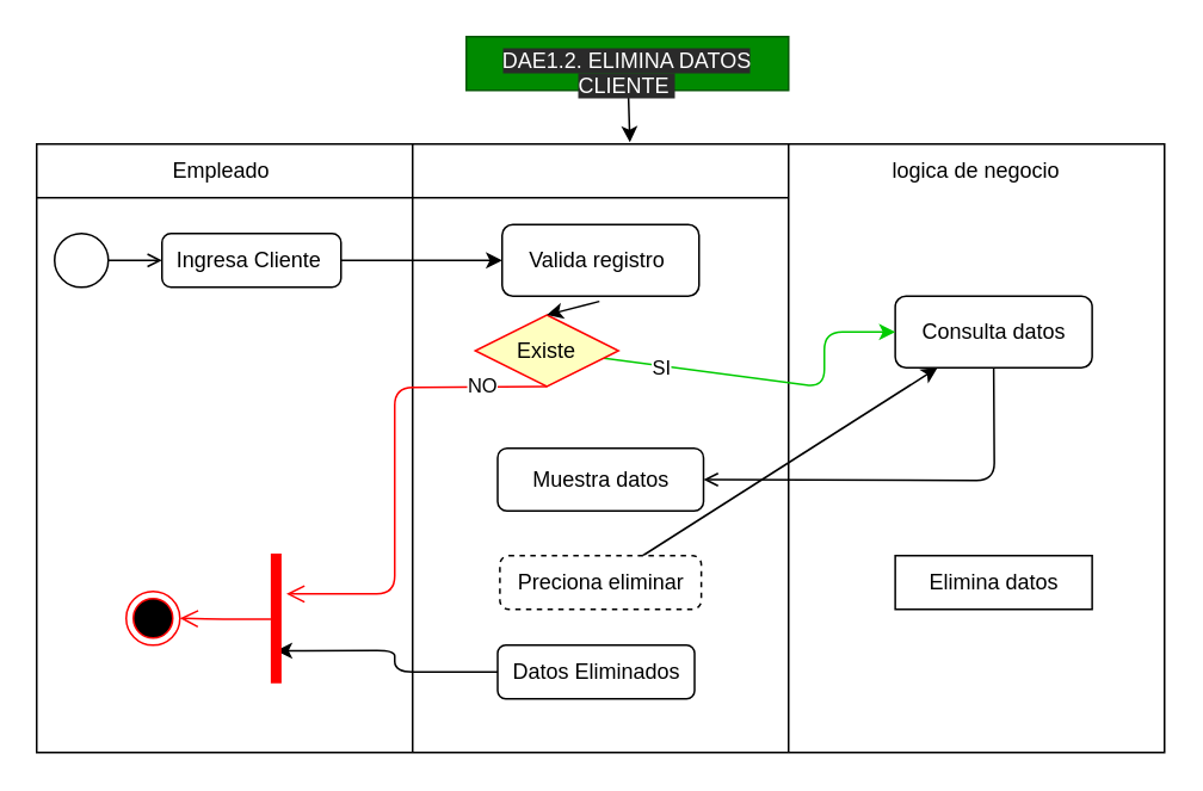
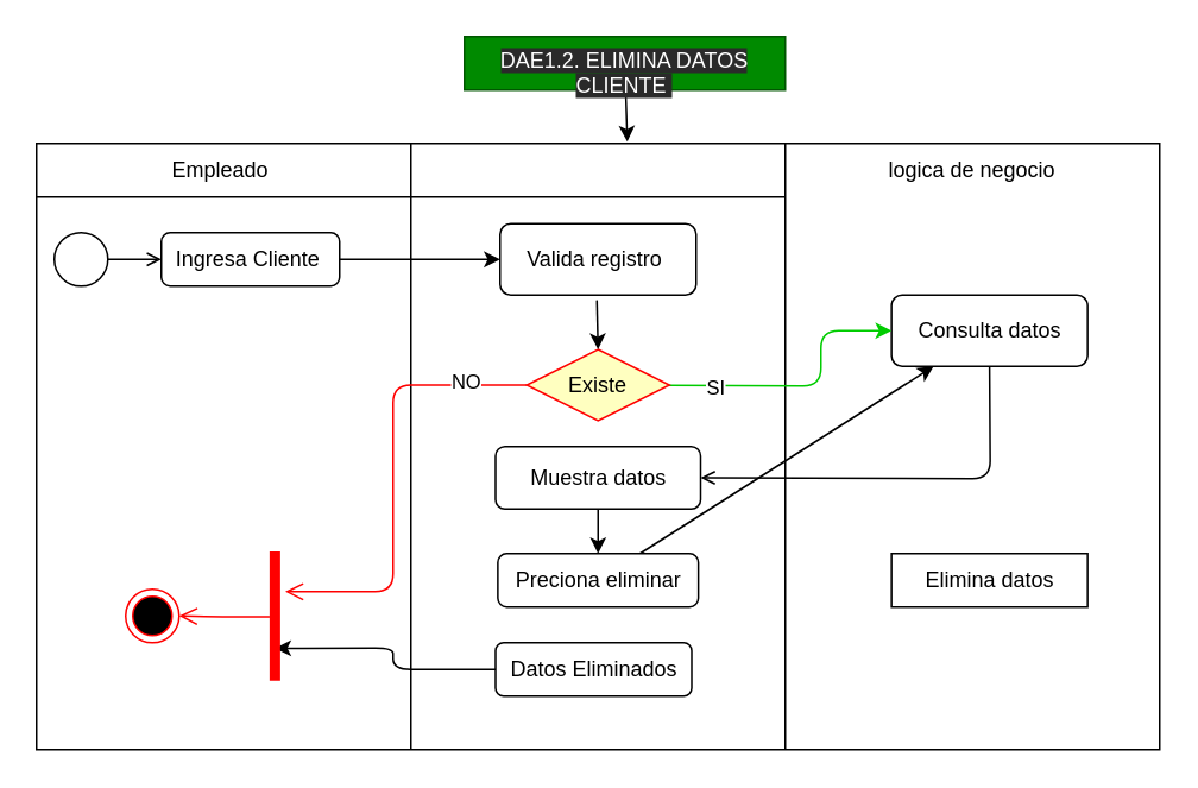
  <mxCell id="0" />
  <mxCell id="1" parent="0" />
  <mxCell id="2" value="" style="shape=table;startSize=0;container=1;collapsible=0;childLayout=tableLayout;" parent="1" vertex="1"><mxGeometry x="20" y="80" width="630" height="340" as="geometry" /></mxCell>
  <mxCell id="3" value="" style="shape=partialRectangle;collapsible=0;dropTarget=0;pointerEvents=0;fillColor=none;top=0;left=0;bottom=0;right=0;points=[[0,0.5],[1,0.5]];portConstraint=eastwest;" parent="2" vertex="1"><mxGeometry width="630" height="30" as="geometry" /></mxCell>
  <mxCell id="4" value="Empleado&amp;nbsp;" style="shape=partialRectangle;html=1;whiteSpace=wrap;connectable=0;overflow=hidden;fillColor=none;top=0;left=0;bottom=0;right=0;pointerEvents=1;" parent="3" vertex="1"><mxGeometry width="210" height="30" as="geometry"><mxRectangle width="210" height="30" as="alternateBounds" /></mxGeometry></mxCell>
  <mxCell id="5" value="logica de negocio" style="shape=partialRectangle;html=1;whiteSpace=wrap;connectable=0;overflow=hidden;fillColor=none;top=0;left=0;bottom=0;right=0;pointerEvents=1;" parent="3" vertex="1"><mxGeometry x="420" width="210" height="30" as="geometry"><mxRectangle width="210" height="30" as="alternateBounds" /></mxGeometry></mxCell>
  <mxCell id="6" value="" style="shape=partialRectangle;collapsible=0;dropTarget=0;pointerEvents=0;fillColor=none;top=0;left=0;bottom=0;right=0;points=[[0,0.5],[1,0.5]];portConstraint=eastwest;" parent="2" vertex="1"><mxGeometry y="30" width="630" height="310" as="geometry" /></mxCell>
  <mxCell id="7" value="" style="shape=partialRectangle;html=1;whiteSpace=wrap;connectable=0;overflow=hidden;fillColor=none;top=0;left=0;bottom=0;right=0;pointerEvents=1;" parent="6" vertex="1"><mxGeometry width="210" height="310" as="geometry"><mxRectangle width="210" height="310" as="alternateBounds" /></mxGeometry></mxCell>
  <mxCell id="8" value="" style="shape=partialRectangle;html=1;whiteSpace=wrap;connectable=0;overflow=hidden;fillColor=none;top=0;left=0;bottom=0;right=0;pointerEvents=1;" parent="6" vertex="1"><mxGeometry x="210" width="210" height="310" as="geometry"><mxRectangle width="210" height="310" as="alternateBounds" /></mxGeometry></mxCell>
  <mxCell id="9" value="" style="shape=partialRectangle;html=1;whiteSpace=wrap;connectable=0;overflow=hidden;fillColor=none;top=0;left=0;bottom=0;right=0;pointerEvents=1;" parent="6" vertex="1"><mxGeometry x="420" width="210" height="310" as="geometry"><mxRectangle width="210" height="310" as="alternateBounds" /></mxGeometry></mxCell>
  <mxCell id="10" value="Valida registro&amp;nbsp;" style="rounded=1;whiteSpace=wrap;html=1;fillColor=#FFFFFF;fontColor=#000000;" parent="1" vertex="1"><mxGeometry x="280" y="125" width="110" height="40" as="geometry" /></mxCell>
  <mxCell id="11" value="" style="edgeStyle=none;html=1;fontColor=#000000;entryX=1;entryY=0.5;entryDx=0;entryDy=0;exitX=0.5;exitY=1;exitDx=0;exitDy=0;endArrow=open;" parent="1" source="12" target="14" edge="1"><mxGeometry relative="1" as="geometry"><Array as="points"><mxPoint x="555" y="268" /></Array></mxGeometry></mxCell>
  <mxCell id="12" value="Consulta datos" style="rounded=1;whiteSpace=wrap;html=1;fillColor=#FFFFFF;fontColor=#000000;" parent="1" vertex="1"><mxGeometry x="499.59" y="165" width="110" height="40" as="geometry" /></mxCell>
+ <mxCell id="13" style="edgeStyle=none;html=1;entryX=0.5;entryY=0;entryDx=0;entryDy=0;" parent="1" source="14" target="29" edge="1"><mxGeometry relative="1" as="geometry" /></mxCell>
  <mxCell id="14" value="Muestra datos" style="whiteSpace=wrap;html=1;fillColor=#FFFFFF;fontColor=#000000;rounded=1;" parent="1" vertex="1"><mxGeometry x="277.5" y="250" width="115" height="35" as="geometry" /></mxCell>
  <mxCell id="15" style="edgeStyle=none;html=1;" parent="1" source="16" target="10" edge="1"><mxGeometry relative="1" as="geometry" /></mxCell>
  <mxCell id="16" value="&lt;span style=&quot;color: rgb(0 , 0 , 0)&quot;&gt;Ingresa Cliente&amp;nbsp;&lt;/span&gt;" style="html=1;align=center;verticalAlign=middle;rounded=1;absoluteArcSize=1;arcSize=10;dashed=0;fillColor=#FFFFFF;" parent="1" vertex="1"><mxGeometry x="90" y="130" width="100" height="30" as="geometry" /></mxCell>
  <mxCell id="17" value="" style="ellipse;html=1;fillColor=#FFFFFF;" parent="1" vertex="1"><mxGeometry x="30" y="130" width="30" height="30" as="geometry" /></mxCell>
  <mxCell id="18" value="" style="endArrow=open;html=1;rounded=0;align=center;verticalAlign=top;endFill=0;labelBackgroundColor=none;endSize=6;" parent="1" source="17" edge="1"><mxGeometry relative="1" as="geometry"><mxPoint x="90" y="145" as="targetPoint" /></mxGeometry></mxCell>
  <mxCell id="19" style="edgeStyle=none;html=1;entryX=0;entryY=0.5;entryDx=0;entryDy=0;strokeColor=#00CC00;" parent="1" source="21" target="12" edge="1"><mxGeometry relative="1" as="geometry"><Array as="points"><mxPoint x="460" y="216" /><mxPoint x="460" y="185" /></Array></mxGeometry></mxCell>
  <mxCell id="20" value="SI" style="edgeLabel;html=1;align=center;verticalAlign=middle;resizable=0;points=[];" parent="19" vertex="1" connectable="0"><mxGeometry x="-0.668" y="-1" relative="1" as="geometry"><mxPoint as="offset" /></mxGeometry></mxCell>
- <mxCell id="21" value="&lt;font color=&quot;#000000&quot;&gt;Existe&lt;/font&gt;" style="rhombus;whiteSpace=wrap;html=1;fillColor=#ffffc0;strokeColor=#ff0000;" parent="1" vertex="1"><mxGeometry x="265" y="175.5" width="80" height="40" as="geometry" /></mxCell>
+ <mxCell id="21" value="&lt;font color=&quot;#000000&quot;&gt;Existe&lt;/font&gt;" style="rhombus;whiteSpace=wrap;html=1;fillColor=#ffffc0;strokeColor=#ff0000;" parent="1" vertex="1"><mxGeometry x="295" y="195.5" width="80" height="40" as="geometry" /></mxCell>
  <mxCell id="22" value="" style="edgeStyle=orthogonalEdgeStyle;html=1;align=left;verticalAlign=top;endArrow=open;endSize=8;strokeColor=#ff0000;entryX=0.312;entryY=-0.075;entryDx=0;entryDy=0;entryPerimeter=0;" parent="1" source="21" target="33" edge="1"><mxGeometry x="-0.718" relative="1" as="geometry"><mxPoint x="335" y="270" as="targetPoint" /><mxPoint as="offset" /><Array as="points"><mxPoint x="220" y="216" /><mxPoint x="220" y="331" /><mxPoint x="160" y="331" /></Array></mxGeometry></mxCell>
  <mxCell id="23" value="NO" style="edgeLabel;html=1;align=center;verticalAlign=middle;resizable=0;points=[];" parent="22" vertex="1" connectable="0"><mxGeometry x="-0.719" y="-2" relative="1" as="geometry"><mxPoint as="offset" /></mxGeometry></mxCell>
  <mxCell id="24" value="" style="endArrow=classic;html=1;entryX=0.5;entryY=0;entryDx=0;entryDy=0;exitX=0.494;exitY=1.073;exitDx=0;exitDy=0;exitPerimeter=0;" parent="1" source="10" target="21" edge="1"><mxGeometry width="50" height="50" relative="1" as="geometry"><mxPoint x="250" y="230" as="sourcePoint" /><mxPoint x="300" y="180" as="targetPoint" /></mxGeometry></mxCell>
  <mxCell id="25" value="" style="ellipse;html=1;shape=endState;fillColor=#000000;strokeColor=#ff0000;" parent="1" vertex="1"><mxGeometry x="70" y="330" width="30" height="30" as="geometry" /></mxCell>
  <mxCell id="26" style="edgeStyle=none;html=1;entryX=0.526;entryY=-0.032;entryDx=0;entryDy=0;entryPerimeter=0;" parent="1" source="27" target="3" edge="1"><mxGeometry relative="1" as="geometry" /></mxCell>
  <mxCell id="27" value="&lt;span style=&quot;color: rgb(255 , 255 , 255) ; font-family: &amp;#34;helvetica&amp;#34; ; font-size: 12px ; font-style: normal ; font-weight: 400 ; letter-spacing: normal ; text-indent: 0px ; text-transform: none ; word-spacing: 0px ; background-color: rgb(42 , 42 , 42) ; display: inline ; float: none&quot;&gt;DAE1.2. ELIMINA DATOS CLIENTE&amp;nbsp;&lt;/span&gt;" style="text;whiteSpace=wrap;html=1;fillColor=#008a00;fontColor=#ffffff;strokeColor=#005700;align=center;" parent="1" vertex="1"><mxGeometry x="260" y="20" width="180" height="30" as="geometry" /></mxCell>
  <mxCell id="28" style="edgeStyle=none;html=1;" parent="1" source="29" target="12" edge="1"><mxGeometry relative="1" as="geometry" /></mxCell>
- <mxCell id="29" value="Preciona eliminar" style="html=1;align=center;verticalAlign=middle;rounded=1;absoluteArcSize=1;arcSize=10;dashed=1;fillColor=#FFFFFF;fontColor=#000000;" parent="1" vertex="1"><mxGeometry x="278.75" y="310" width="112.5" height="30" as="geometry" /></mxCell>
+ <mxCell id="29" value="Preciona eliminar" style="html=1;align=center;verticalAlign=middle;rounded=1;absoluteArcSize=1;arcSize=10;dashed=0;fillColor=#FFFFFF;fontColor=#000000;" parent="1" vertex="1"><mxGeometry x="278.75" y="310" width="112.5" height="30" as="geometry" /></mxCell>
  <mxCell id="30" value="Elimina datos" style="whiteSpace=wrap;html=1;fillColor=#FFFFFF;fontColor=#000000;rounded=0;" parent="1" vertex="1"><mxGeometry x="499.59" y="310" width="110" height="30" as="geometry" /></mxCell>
  <mxCell id="31" style="edgeStyle=none;html=1;entryX=0.75;entryY=0.5;entryDx=0;entryDy=0;entryPerimeter=0;" parent="1" source="32" target="33" edge="1"><mxGeometry relative="1" as="geometry"><Array as="points"><mxPoint x="220" y="375" /><mxPoint x="220" y="363" /></Array></mxGeometry></mxCell>
  <mxCell id="32" value="Datos Eliminados" style="rounded=1;whiteSpace=wrap;html=1;fillColor=#FFFFFF;fontColor=#000000;" parent="1" vertex="1"><mxGeometry x="277.5" y="360" width="110" height="30" as="geometry" /></mxCell>
  <mxCell id="33" value="" style="shape=line;html=1;strokeWidth=6;strokeColor=#ff0000;rotation=90;" parent="1" vertex="1"><mxGeometry x="117.5" y="340" width="72.5" height="10" as="geometry" /></mxCell>
  <mxCell id="34" value="" style="edgeStyle=orthogonalEdgeStyle;html=1;verticalAlign=bottom;endArrow=open;endSize=8;strokeColor=#ff0000;exitX=0.507;exitY=0.795;exitDx=0;exitDy=0;exitPerimeter=0;entryX=1;entryY=0.5;entryDx=0;entryDy=0;" parent="1" source="33" target="25" edge="1"><mxGeometry relative="1" as="geometry"><mxPoint x="200" y="360" as="targetPoint" /></mxGeometry></mxCell>
